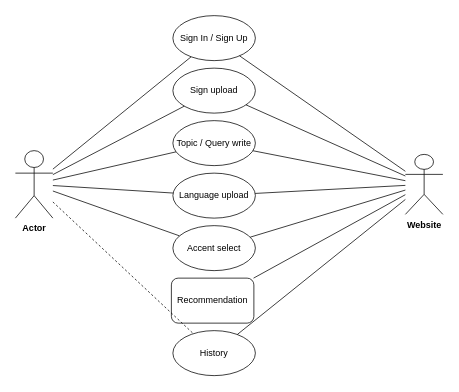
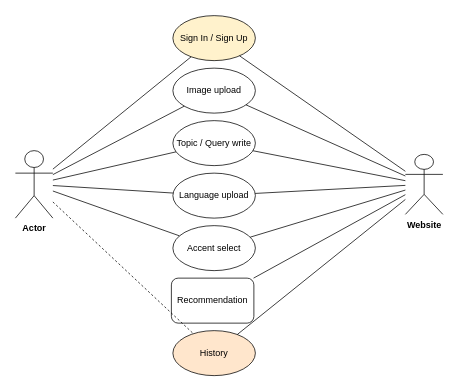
  <mxCell id="0" />
  <mxCell id="1" parent="0" />
  <mxCell id="2" value="&lt;b&gt;Actor&lt;/b&gt;" style="shape=umlActor;verticalLabelPosition=bottom;verticalAlign=top;html=1;outlineConnect=0;" parent="1" vertex="1"><mxGeometry x="20" y="200" width="50" height="90" as="geometry" /></mxCell>
- <mxCell id="3" value="Sign In / Sign Up" style="ellipse;whiteSpace=wrap;html=1;" parent="1" vertex="1"><mxGeometry x="230" y="20" width="110" height="60" as="geometry" /></mxCell>
- <mxCell id="4" value="Sign upload" style="ellipse;whiteSpace=wrap;html=1;" parent="1" vertex="1"><mxGeometry x="230" y="90" width="110" height="60" as="geometry" /></mxCell>
+ <mxCell id="3" value="Sign In / Sign Up" style="ellipse;whiteSpace=wrap;html=1;fillColor=#fff2cc;" parent="1" vertex="1"><mxGeometry x="230" y="20" width="110" height="60" as="geometry" /></mxCell>
+ <mxCell id="4" value="Image upload" style="ellipse;whiteSpace=wrap;html=1;" parent="1" vertex="1"><mxGeometry x="230" y="90" width="110" height="60" as="geometry" /></mxCell>
  <mxCell id="5" value="Accent select" style="ellipse;whiteSpace=wrap;html=1;" parent="1" vertex="1"><mxGeometry x="230" y="300" width="110" height="60" as="geometry" /></mxCell>
  <mxCell id="6" value="Topic / Query write" style="ellipse;whiteSpace=wrap;html=1;" parent="1" vertex="1"><mxGeometry x="230" y="160" width="110" height="60" as="geometry" /></mxCell>
  <mxCell id="7" value="Language upload" style="ellipse;whiteSpace=wrap;html=1;" parent="1" vertex="1"><mxGeometry x="230" y="230" width="110" height="60" as="geometry" /></mxCell>
  <mxCell id="8" value="&lt;b&gt;Website&lt;/b&gt;" style="shape=umlActor;verticalLabelPosition=bottom;verticalAlign=top;html=1;outlineConnect=0;" parent="1" vertex="1"><mxGeometry x="540" y="205" width="50" height="80" as="geometry" /></mxCell>
  <mxCell id="9" value="Recommendation" style="whiteSpace=wrap;html=1;rounded=1;" parent="1" vertex="1"><mxGeometry x="228" y="370" width="110" height="60" as="geometry" /></mxCell>
- <mxCell id="10" value="History" style="ellipse;whiteSpace=wrap;html=1;" parent="1" vertex="1"><mxGeometry x="230" y="440" width="110" height="60" as="geometry" /></mxCell>
+ <mxCell id="10" value="History" style="ellipse;whiteSpace=wrap;html=1;fillColor=#ffe6cc;" parent="1" vertex="1"><mxGeometry x="230" y="440" width="110" height="60" as="geometry" /></mxCell>
  <mxCell id="11" value="" style="endArrow=none;html=1;rounded=0;" parent="1" source="2" target="3" edge="1"><mxGeometry width="50" height="50" relative="1" as="geometry"><mxPoint x="110" y="150" as="sourcePoint" /><mxPoint x="160" y="100" as="targetPoint" /></mxGeometry></mxCell>
  <mxCell id="12" value="" style="endArrow=none;html=1;rounded=0;" parent="1" source="2" target="5" edge="1"><mxGeometry width="50" height="50" relative="1" as="geometry"><mxPoint x="110" y="217" as="sourcePoint" /><mxPoint x="250" y="60" as="targetPoint" /></mxGeometry></mxCell>
  <mxCell id="13" value="" style="endArrow=none;html=1;rounded=0;dashed=1;" parent="1" source="2" target="10" edge="1"><mxGeometry width="50" height="50" relative="1" as="geometry"><mxPoint x="130" y="237" as="sourcePoint" /><mxPoint x="270" y="80" as="targetPoint" /></mxGeometry></mxCell>
  <mxCell id="14" value="" style="endArrow=none;html=1;rounded=0;" parent="1" source="8" target="10" edge="1"><mxGeometry width="50" height="50" relative="1" as="geometry"><mxPoint x="140" y="247" as="sourcePoint" /><mxPoint x="280" y="90" as="targetPoint" /></mxGeometry></mxCell>
  <mxCell id="15" value="" style="endArrow=none;html=1;rounded=0;" parent="1" source="8" target="9" edge="1"><mxGeometry width="50" height="50" relative="1" as="geometry"><mxPoint x="150" y="257" as="sourcePoint" /><mxPoint x="290" y="100" as="targetPoint" /></mxGeometry></mxCell>
  <mxCell id="16" value="" style="endArrow=none;html=1;rounded=0;" parent="1" source="8" target="5" edge="1"><mxGeometry width="50" height="50" relative="1" as="geometry"><mxPoint x="160" y="267" as="sourcePoint" /><mxPoint x="300" y="110" as="targetPoint" /></mxGeometry></mxCell>
  <mxCell id="17" value="" style="endArrow=none;html=1;rounded=0;" parent="1" source="8" target="7" edge="1"><mxGeometry width="50" height="50" relative="1" as="geometry"><mxPoint x="170" y="270" as="sourcePoint" /><mxPoint x="310" y="120" as="targetPoint" /></mxGeometry></mxCell>
  <mxCell id="18" value="" style="endArrow=none;html=1;rounded=0;" parent="1" source="8" target="6" edge="1"><mxGeometry width="50" height="50" relative="1" as="geometry"><mxPoint x="180" y="287" as="sourcePoint" /><mxPoint x="320" y="130" as="targetPoint" /></mxGeometry></mxCell>
  <mxCell id="19" value="" style="endArrow=none;html=1;rounded=0;" parent="1" source="8" target="4" edge="1"><mxGeometry width="50" height="50" relative="1" as="geometry"><mxPoint x="190" y="297" as="sourcePoint" /><mxPoint x="330" y="140" as="targetPoint" /></mxGeometry></mxCell>
  <mxCell id="20" value="" style="endArrow=none;html=1;rounded=0;" parent="1" source="8" target="3" edge="1"><mxGeometry width="50" height="50" relative="1" as="geometry"><mxPoint x="200" y="307" as="sourcePoint" /><mxPoint x="340" y="150" as="targetPoint" /></mxGeometry></mxCell>
  <mxCell id="21" value="" style="endArrow=none;html=1;rounded=0;" parent="1" source="2" target="7" edge="1"><mxGeometry width="50" height="50" relative="1" as="geometry"><mxPoint x="110" y="256" as="sourcePoint" /><mxPoint x="253" y="321" as="targetPoint" /></mxGeometry></mxCell>
  <mxCell id="22" value="" style="endArrow=none;html=1;rounded=0;" parent="1" source="2" target="6" edge="1"><mxGeometry width="50" height="50" relative="1" as="geometry"><mxPoint x="120" y="266" as="sourcePoint" /><mxPoint x="263" y="331" as="targetPoint" /></mxGeometry></mxCell>
  <mxCell id="23" value="" style="endArrow=none;html=1;rounded=0;" parent="1" source="2" target="4" edge="1"><mxGeometry width="50" height="50" relative="1" as="geometry"><mxPoint x="130" y="276" as="sourcePoint" /><mxPoint x="273" y="341" as="targetPoint" /></mxGeometry></mxCell>
